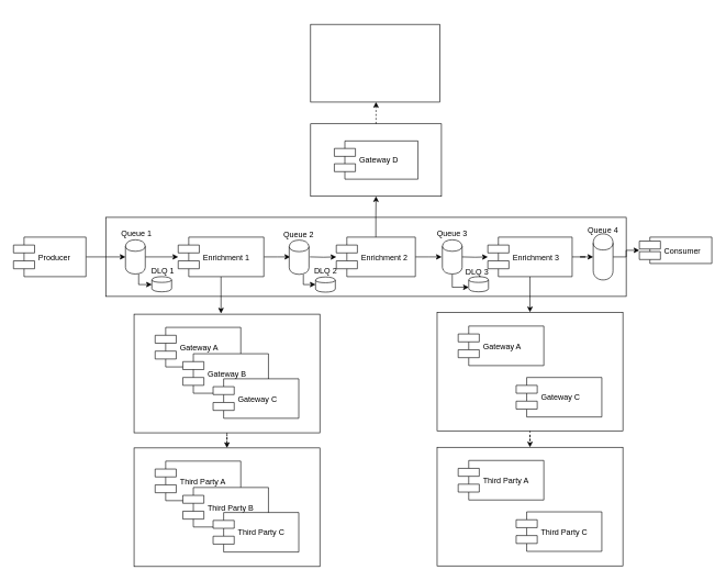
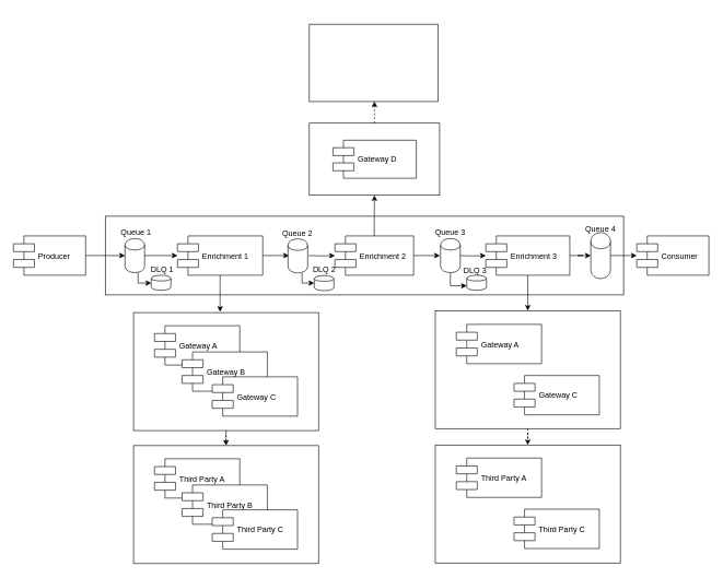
  <mxCell id="0" />
  <mxCell id="1" parent="0" />
  <mxCell id="2" value="" style="rounded=0;whiteSpace=wrap;html=1;" vertex="1" parent="1"><mxGeometry x="160" y="329" width="790" height="120" as="geometry" /></mxCell>
  <mxCell id="3" style="edgeStyle=orthogonalEdgeStyle;rounded=0;orthogonalLoop=1;jettySize=auto;html=1;" edge="1" parent="1" source="5"><mxGeometry relative="1" as="geometry"><mxPoint x="440" y="389" as="targetPoint" /></mxGeometry></mxCell>
  <mxCell id="4" style="edgeStyle=orthogonalEdgeStyle;rounded=0;orthogonalLoop=1;jettySize=auto;html=1;entryX=0.468;entryY=-0.006;entryDx=0;entryDy=0;entryPerimeter=0;" edge="1" parent="1" source="5" target="23"><mxGeometry relative="1" as="geometry" /></mxCell>
  <mxCell id="5" value="Enrichment 1" style="shape=component;align=left;spacingLeft=36;" vertex="1" parent="1"><mxGeometry x="270" y="359" width="130" height="60" as="geometry" /></mxCell>
  <mxCell id="6" style="edgeStyle=orthogonalEdgeStyle;rounded=0;orthogonalLoop=1;jettySize=auto;html=1;entryX=0;entryY=0.5;entryDx=0;entryDy=0;" edge="1" parent="1" source="8"><mxGeometry relative="1" as="geometry"><mxPoint x="670" y="389" as="targetPoint" /></mxGeometry></mxCell>
  <mxCell id="7" style="edgeStyle=orthogonalEdgeStyle;rounded=0;orthogonalLoop=1;jettySize=auto;html=1;entryX=0.5;entryY=1;entryDx=0;entryDy=0;" edge="1" parent="1" source="8" target="35"><mxGeometry relative="1" as="geometry" /></mxCell>
  <mxCell id="8" value="Enrichment 2" style="shape=component;align=left;spacingLeft=36;" vertex="1" parent="1"><mxGeometry x="510" y="359" width="120" height="60" as="geometry" /></mxCell>
  <mxCell id="9" style="edgeStyle=orthogonalEdgeStyle;rounded=0;orthogonalLoop=1;jettySize=auto;html=1;entryX=0;entryY=0.5;entryDx=0;entryDy=0;" edge="1" parent="1" source="11" target="19"><mxGeometry relative="1" as="geometry" /></mxCell>
  <mxCell id="10" style="edgeStyle=orthogonalEdgeStyle;rounded=0;orthogonalLoop=1;jettySize=auto;html=1;" edge="1" parent="1" source="11" target="41"><mxGeometry relative="1" as="geometry" /></mxCell>
  <mxCell id="11" value="Enrichment 3" style="shape=component;align=left;spacingLeft=36;" vertex="1" parent="1"><mxGeometry x="740" y="359" width="128" height="60" as="geometry" /></mxCell>
- <mxCell id="12" value="Consumer" style="shape=component;align=left;spacingLeft=36;" vertex="1" parent="1"><mxGeometry x="970" y="359" width="110" height="40" as="geometry" /></mxCell>
+ <mxCell id="12" value="Consumer" style="shape=component;align=left;spacingLeft=36;" vertex="1" parent="1"><mxGeometry x="970" y="359" width="110" height="60" as="geometry" /></mxCell>
  <mxCell id="13" style="edgeStyle=orthogonalEdgeStyle;rounded=0;orthogonalLoop=1;jettySize=auto;html=1;" edge="1" parent="1" target="8"><mxGeometry relative="1" as="geometry"><mxPoint x="470" y="389" as="sourcePoint" /></mxGeometry></mxCell>
  <mxCell id="14" style="edgeStyle=orthogonalEdgeStyle;rounded=0;orthogonalLoop=1;jettySize=auto;html=1;" edge="1" parent="1" target="11"><mxGeometry relative="1" as="geometry"><mxPoint x="700" y="389" as="sourcePoint" /></mxGeometry></mxCell>
  <mxCell id="15" style="edgeStyle=orthogonalEdgeStyle;rounded=0;orthogonalLoop=1;jettySize=auto;html=1;" edge="1" parent="1" source="17" target="5"><mxGeometry relative="1" as="geometry" /></mxCell>
  <mxCell id="16" style="edgeStyle=orthogonalEdgeStyle;rounded=0;orthogonalLoop=1;jettySize=auto;html=1;" edge="1" parent="1" source="17" target="53"><mxGeometry relative="1" as="geometry"><Array as="points"><mxPoint x="210" y="431" /></Array></mxGeometry></mxCell>
  <mxCell id="17" value="" style="shape=cylinder;whiteSpace=wrap;html=1;boundedLbl=1;backgroundOutline=1;" vertex="1" parent="1"><mxGeometry y="363" width="30" height="52" as="geometry" x="190" /></mxCell>
  <mxCell id="18" style="edgeStyle=orthogonalEdgeStyle;rounded=0;orthogonalLoop=1;jettySize=auto;html=1;" edge="1" parent="1" source="19" target="12"><mxGeometry relative="1" as="geometry" /></mxCell>
  <mxCell id="19" value="" style="shape=cylinder;whiteSpace=wrap;html=1;boundedLbl=1;backgroundOutline=1;" vertex="1" parent="1"><mxGeometry x="900" y="354" width="30" height="70" as="geometry" /></mxCell>
  <mxCell id="20" style="edgeStyle=orthogonalEdgeStyle;rounded=0;orthogonalLoop=1;jettySize=auto;html=1;entryX=0;entryY=0.5;entryDx=0;entryDy=0;" edge="1" parent="1" source="21" target="17"><mxGeometry relative="1" as="geometry" /></mxCell>
  <mxCell id="21" value="Producer" style="shape=component;align=left;spacingLeft=36;" vertex="1" parent="1"><mxGeometry x="20" y="359" width="110" height="60" as="geometry" /></mxCell>
  <mxCell id="22" value="" style="group" vertex="1" connectable="0" parent="1"><mxGeometry x="203" y="476" width="282" height="180" as="geometry" /></mxCell>
  <mxCell id="23" value="" style="rounded=0;whiteSpace=wrap;html=1;" vertex="1" parent="22"><mxGeometry width="282" height="180" as="geometry" /></mxCell>
  <mxCell id="24" value="Gateway A" style="shape=component;align=left;spacingLeft=36;" vertex="1" parent="22"><mxGeometry x="32" y="20" width="130" height="60" as="geometry" /></mxCell>
  <mxCell id="25" value="Gateway B" style="shape=component;align=left;spacingLeft=36;" vertex="1" parent="22"><mxGeometry x="74" y="60" width="130" height="60" as="geometry" /></mxCell>
  <mxCell id="26" value="Gateway C" style="shape=component;align=left;spacingLeft=36;" vertex="1" parent="22"><mxGeometry x="120" y="98" width="130" height="60" as="geometry" /></mxCell>
  <mxCell id="27" value="" style="group" vertex="1" connectable="0" parent="1"><mxGeometry x="203" y="679" width="282" height="180" as="geometry" /></mxCell>
  <mxCell id="28" value="" style="rounded=0;whiteSpace=wrap;html=1;" vertex="1" parent="27"><mxGeometry width="282" height="180" as="geometry" /></mxCell>
  <mxCell id="29" value="Third Party A" style="shape=component;align=left;spacingLeft=36;" vertex="1" parent="27"><mxGeometry x="32" y="20" width="130" height="60" as="geometry" /></mxCell>
  <mxCell id="30" value="Third Party B" style="shape=component;align=left;spacingLeft=36;" vertex="1" parent="27"><mxGeometry x="74" y="60" width="130" height="60" as="geometry" /></mxCell>
  <mxCell id="31" value="Third Party C" style="shape=component;align=left;spacingLeft=36;" vertex="1" parent="27"><mxGeometry x="120" y="98" width="130" height="60" as="geometry" /></mxCell>
  <mxCell id="32" style="edgeStyle=orthogonalEdgeStyle;rounded=0;orthogonalLoop=1;jettySize=auto;html=1;dashed=1;" edge="1" parent="1" source="23" target="28"><mxGeometry relative="1" as="geometry" /></mxCell>
  <mxCell id="33" value="" style="group" vertex="1" connectable="0" parent="1"><mxGeometry x="471" y="20" width="282" height="260" as="geometry" /></mxCell>
  <mxCell id="34" value="" style="group" vertex="1" connectable="0" parent="33"><mxGeometry y="167" width="200" height="110" as="geometry" /></mxCell>
  <mxCell id="35" value="" style="rounded=0;whiteSpace=wrap;html=1;" vertex="1" parent="34"><mxGeometry width="198.582" height="110.0" as="geometry" /></mxCell>
  <mxCell id="36" value="Gateway D" style="shape=component;align=left;spacingLeft=36;" vertex="1" parent="34"><mxGeometry x="36" y="26" width="127" height="58" as="geometry" /></mxCell>
  <mxCell id="37" value="" style="group" vertex="1" connectable="0" parent="33"><mxGeometry x="6" y="14" width="282" height="180" as="geometry" /></mxCell>
  <mxCell id="38" value="" style="rounded=0;whiteSpace=wrap;html=1;" vertex="1" parent="37"><mxGeometry x="-6" y="2" width="196" height="118" as="geometry" /></mxCell>
  <mxCell id="39" style="edgeStyle=orthogonalEdgeStyle;rounded=0;orthogonalLoop=1;jettySize=auto;html=1;dashed=1;" edge="1" source="35" target="38" parent="33"><mxGeometry relative="1" as="geometry"><Array as="points"><mxPoint y="67" /><mxPoint y="67" /></Array></mxGeometry></mxCell>
  <mxCell id="40" value="" style="group" vertex="1" connectable="0" parent="1"><mxGeometry x="663" y="474" width="282" height="180" as="geometry" /></mxCell>
  <mxCell id="41" value="" style="rounded=0;whiteSpace=wrap;html=1;" vertex="1" parent="40"><mxGeometry y="-1" width="282" height="180" as="geometry" /></mxCell>
  <mxCell id="42" value="Gateway A" style="shape=component;align=left;spacingLeft=36;" vertex="1" parent="40"><mxGeometry x="32" y="20" width="130" height="60" as="geometry" /></mxCell>
  <mxCell id="43" value="Gateway C" style="shape=component;align=left;spacingLeft=36;" vertex="1" parent="40"><mxGeometry x="120" y="98" width="130" height="60" as="geometry" /></mxCell>
  <mxCell id="44" value="" style="group" vertex="1" connectable="0" parent="1"><mxGeometry x="663" y="678" width="282" height="180" as="geometry" /></mxCell>
  <mxCell id="45" value="" style="rounded=0;whiteSpace=wrap;html=1;" vertex="1" parent="44"><mxGeometry width="282" height="180" as="geometry" /></mxCell>
  <mxCell id="46" value="Third Party A" style="shape=component;align=left;spacingLeft=36;" vertex="1" parent="44"><mxGeometry x="32" y="20" width="130" height="60" as="geometry" /></mxCell>
  <mxCell id="47" value="Third Party C" style="shape=component;align=left;spacingLeft=36;" vertex="1" parent="44"><mxGeometry x="120" y="98" width="130" height="60" as="geometry" /></mxCell>
  <mxCell id="48" style="edgeStyle=orthogonalEdgeStyle;rounded=0;orthogonalLoop=1;jettySize=auto;html=1;dashed=1;" edge="1" source="41" target="45" parent="1"><mxGeometry relative="1" as="geometry" /></mxCell>
  <mxCell id="49" value="Queue 1" style="text;html=1;strokeColor=none;fillColor=none;align=center;verticalAlign=middle;whiteSpace=wrap;rounded=0;" vertex="1" parent="1"><mxGeometry x="167" y="344" width="80" height="20" as="geometry" /></mxCell>
  <mxCell id="50" value="Queue 2&lt;br&gt;" style="text;html=1;strokeColor=none;fillColor=none;align=center;verticalAlign=middle;whiteSpace=wrap;rounded=0;" vertex="1" parent="1"><mxGeometry x="413" y="345" width="80" height="20" as="geometry" /></mxCell>
  <mxCell id="51" value="Queue 3&lt;br&gt;" style="text;html=1;strokeColor=none;fillColor=none;align=center;verticalAlign=middle;whiteSpace=wrap;rounded=0;" vertex="1" parent="1"><mxGeometry x="646" y="344" width="80" height="20" as="geometry" /></mxCell>
  <mxCell id="52" value="Queue 4&lt;br&gt;" style="text;html=1;strokeColor=none;fillColor=none;align=center;verticalAlign=middle;whiteSpace=wrap;rounded=0;" vertex="1" parent="1"><mxGeometry x="875" y="339" width="80" height="20" as="geometry" /></mxCell>
  <mxCell id="53" value="" style="shape=cylinder;whiteSpace=wrap;html=1;boundedLbl=1;backgroundOutline=1;" vertex="1" parent="1"><mxGeometry x="230" y="419" width="30" height="23" as="geometry" /></mxCell>
  <mxCell id="54" value="DLQ 1" style="text;html=1;strokeColor=none;fillColor=none;align=center;verticalAlign=middle;whiteSpace=wrap;rounded=0;" vertex="1" parent="1"><mxGeometry x="207" y="401" width="80" height="20" as="geometry" /></mxCell>
  <mxCell id="55" style="edgeStyle=orthogonalEdgeStyle;rounded=0;orthogonalLoop=1;jettySize=auto;html=1;" edge="1" parent="1" source="56" target="57"><mxGeometry relative="1" as="geometry"><Array as="points"><mxPoint x="460" y="431" /></Array></mxGeometry></mxCell>
  <mxCell id="56" value="" style="shape=cylinder;whiteSpace=wrap;html=1;boundedLbl=1;backgroundOutline=1;" vertex="1" parent="1"><mxGeometry x="438.5" y="363.5" width="30" height="52" as="geometry" /></mxCell>
  <mxCell id="57" value="" style="shape=cylinder;whiteSpace=wrap;html=1;boundedLbl=1;backgroundOutline=1;" vertex="1" parent="1"><mxGeometry x="478.5" y="419.5" width="30" height="23" as="geometry" /></mxCell>
  <mxCell id="58" value="DLQ 2" style="text;html=1;strokeColor=none;fillColor=none;align=center;verticalAlign=middle;whiteSpace=wrap;rounded=0;" vertex="1" parent="1"><mxGeometry x="453.5" y="401" width="80" height="20" as="geometry" /></mxCell>
  <mxCell id="59" style="edgeStyle=orthogonalEdgeStyle;rounded=0;orthogonalLoop=1;jettySize=auto;html=1;entryX=0;entryY=0.7;entryDx=0;entryDy=0;" edge="1" parent="1" source="60" target="61"><mxGeometry relative="1" as="geometry"><Array as="points"><mxPoint x="686" y="435" /></Array></mxGeometry></mxCell>
  <mxCell id="60" value="" style="shape=cylinder;whiteSpace=wrap;html=1;boundedLbl=1;backgroundOutline=1;" vertex="1" parent="1"><mxGeometry x="671" y="363" width="30" height="52" as="geometry" /></mxCell>
  <mxCell id="61" value="" style="shape=cylinder;whiteSpace=wrap;html=1;boundedLbl=1;backgroundOutline=1;" vertex="1" parent="1"><mxGeometry x="711" y="419" width="30" height="23" as="geometry" /></mxCell>
  <mxCell id="62" value="DLQ 3" style="text;html=1;strokeColor=none;fillColor=none;align=center;verticalAlign=middle;whiteSpace=wrap;rounded=0;" vertex="1" parent="1"><mxGeometry x="684" y="403" width="80" height="20" as="geometry" /></mxCell>
